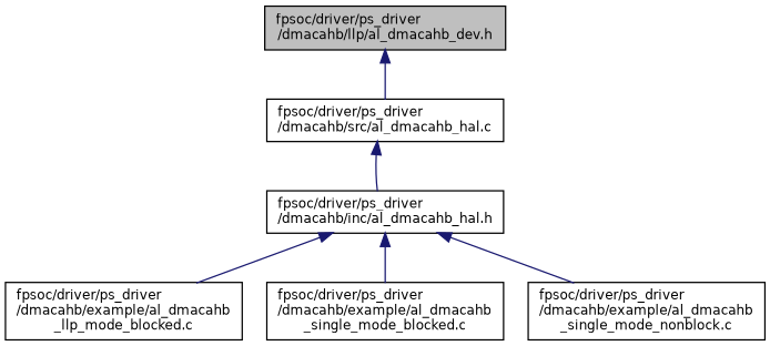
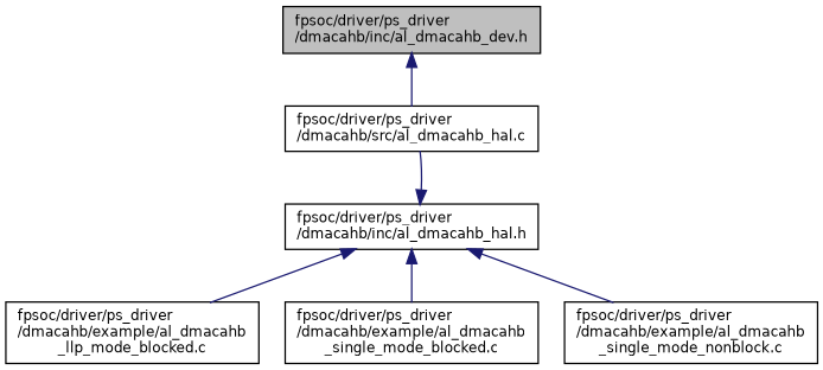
  digraph {
    node [color=black fillcolor=white fontname=Helvetica fontsize=10 shape=record style=filled]
    edge [color=midnightblue dir=back fontname=Helvetica fontsize=10 labelfontname=Helvetica labelfontsize=10 style=solid]
-   n1 [fillcolor=grey75 fontcolor=black height=0.2 label="fpsoc/driver/ps_driver\l/dmacahb/llp/al_dmacahb_dev.h" width=0.4]
+   n1 [fillcolor=grey75 fontcolor=black height=0.2 label="fpsoc/driver/ps_driver\l/dmacahb/inc/al_dmacahb_dev.h" width=0.4]
    n2 [height=0.2 label="fpsoc/driver/ps_driver\l/dmacahb/src/al_dmacahb_hal.c" width=0.4]
    n3 [height=0.2 label="fpsoc/driver/ps_driver\l/dmacahb/inc/al_dmacahb_hal.h" width=0.4]
    n4 [height=0.2 label="fpsoc/driver/ps_driver\l/dmacahb/example/al_dmacahb\l_llp_mode_blocked.c" width=0.4]
    n5 [height=0.2 label="fpsoc/driver/ps_driver\l/dmacahb/example/al_dmacahb\l_single_mode_blocked.c" width=0.4]
    n6 [height=0.2 label="fpsoc/driver/ps_driver\l/dmacahb/example/al_dmacahb\l_single_mode_nonblock.c" width=0.4]
    n1 -> n2
-   n2 -> n3
+   n3 -> n2
    n3 -> n4
    n3 -> n5
    n3 -> n6
  }
